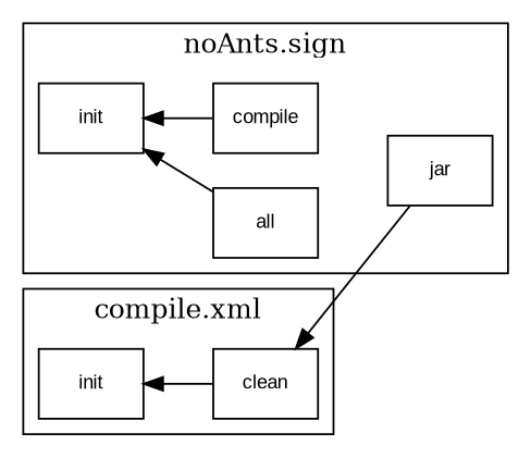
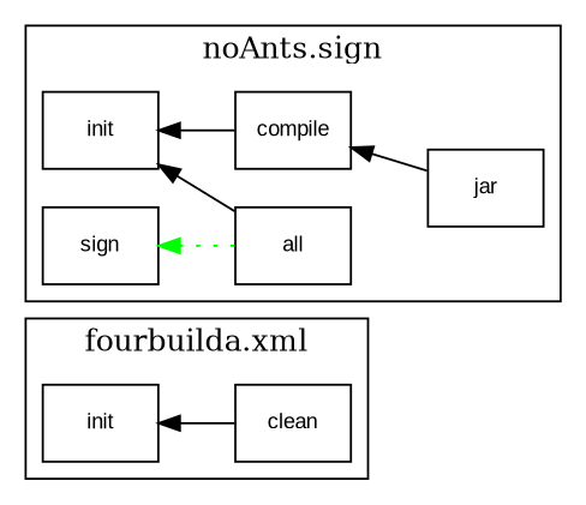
  digraph {
    concentrate=true
    rankdir=RL
    node [color=black fontname=Arial fontsize=10 shape=box]
    edge [fontname=Arial fontsize=8]
    n1 [label=compile]
    n2 [label=init]
    n3 [label=jar]
    n4 [label=all]
+   n5 [label=sign]
    n6 [label=init]
    n7 [label=clean]
    subgraph cluster_1 {
      label="noAnts.sign"
      n1
      n2
      n3
      n4
+     n5
    }
    subgraph cluster_2 {
-     label="compile.xml"
+     label="fourbuilda.xml"
      n6
      n7
    }
    n1 -> n2
-   n3 -> n7
+   n3 -> n1
    n4 -> n2
+   n4 -> n5 [color=green style=dotted]
    n7 -> n6
  }
